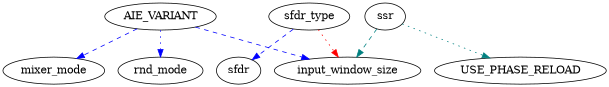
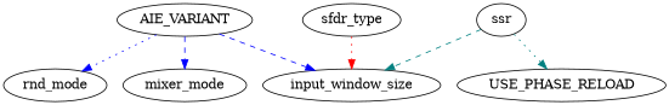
  digraph {
    edge [color=blue style=dashed]
    AIE_VARIANT
    rnd_mode
    input_window_size
    mixer_mode
    n5 [label=sfdr_type]
-   sfdr
    ssr
    USE_PHASE_RELOAD
    AIE_VARIANT -> rnd_mode [style=dotted]
    AIE_VARIANT -> input_window_size
    AIE_VARIANT -> mixer_mode
    n5 -> input_window_size [color=red style=dotted]
-   n5 -> sfdr
    ssr -> input_window_size [color=teal]
    ssr -> USE_PHASE_RELOAD [color=teal style=dotted]
  }
